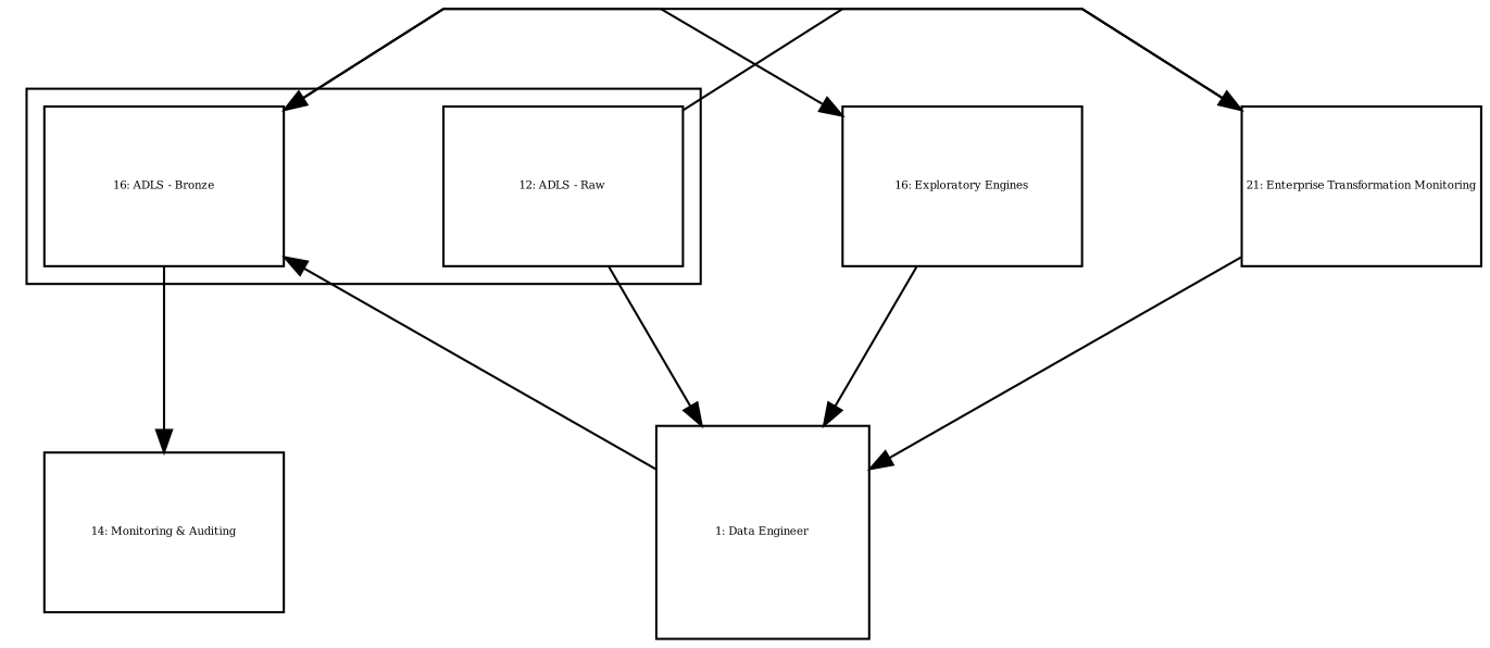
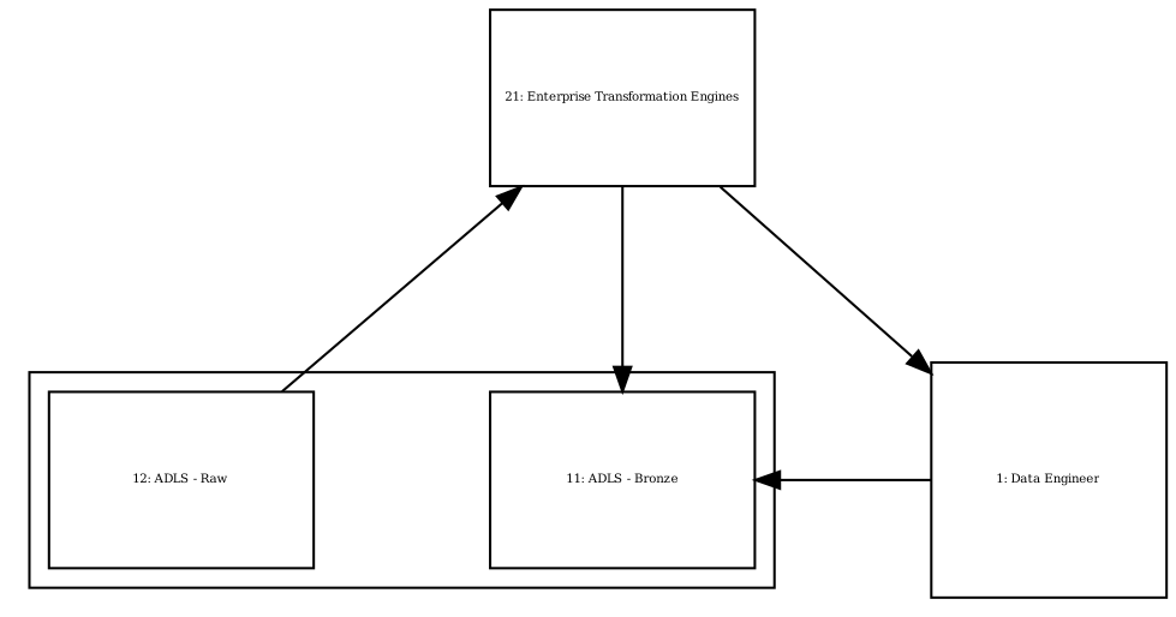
  digraph {
    compound=true
    fontsize=5
    nodesep=1.0
    rankdir=TB
    ranksep=1.0
    splines=polyline
    node [fixedsize=true fontsize=5 shape=box]
-   n1 [height=1.000000 label="16: ADLS - Bronze" width=1.500000]
+   n1 [height=1.000000 label="11: ADLS - Bronze" width=1.500000]
    n2 [height=1.000000 label="12: ADLS - Raw" width=1.500000]
-   n3 [height=1.000000 label="14: Monitoring & Auditing" width=1.500000]
-   n4 [height=1.000000 label="16: Exploratory Engines" width=1.500000]
    n5 [height=1.333333 label="1: Data Engineer" width=1.333333]
-   n6 [height=1.000000 label="21: Enterprise Transformation Monitoring" width=1.500000]
+   n6 [height=1.000000 label="21: Enterprise Transformation Engines" width=1.500000]
    subgraph cluster_1 {
      n1
      n2
    }
-   n1 -> n3
-   n1 -> n4
-   n2 -> n5
    n2 -> n6
-   n4 -> n5
    n5 -> n1
    n6 -> n1
    n6 -> n5
  }
